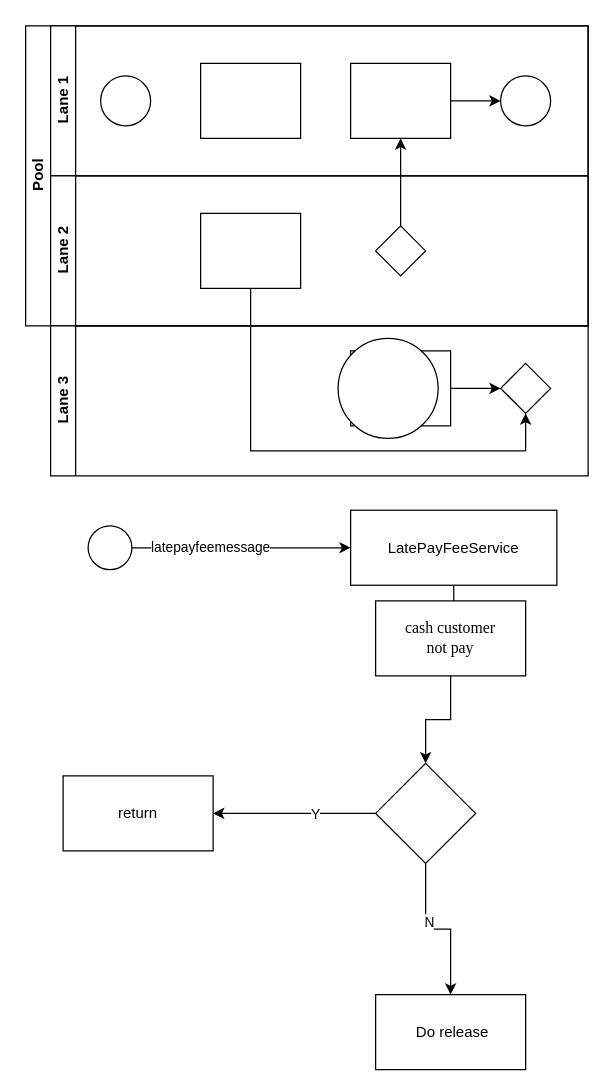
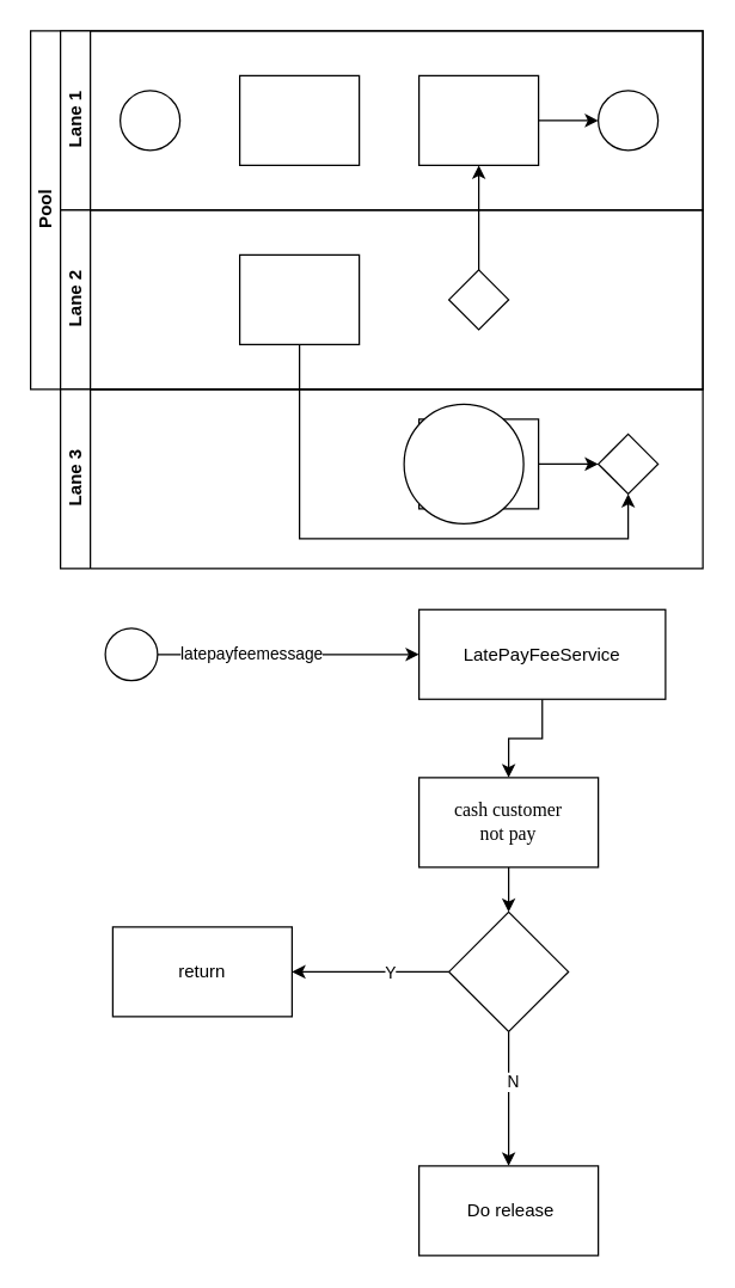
  <mxCell id="0" />
  <mxCell id="1" parent="0" />
  <mxCell id="2" value="Pool" style="swimlane;html=1;childLayout=stackLayout;resizeParent=1;resizeParentMax=0;horizontal=0;startSize=20;horizontalStack=0;" parent="1" vertex="1"><mxGeometry x="20" y="20" width="450" height="240" as="geometry" /></mxCell>
  <mxCell id="3" value="" style="edgeStyle=orthogonalEdgeStyle;rounded=0;orthogonalLoop=1;jettySize=auto;html=1;dashed=1;endArrow=none;endFill=0;" parent="2" edge="1"><mxGeometry relative="1" as="geometry"><mxPoint x="180" y="90" as="sourcePoint" /></mxGeometry></mxCell>
  <mxCell id="4" style="edgeStyle=orthogonalEdgeStyle;rounded=0;orthogonalLoop=1;jettySize=auto;html=1;endArrow=classic;endFill=1;" parent="2" edge="1"><mxGeometry relative="1" as="geometry"><mxPoint x="300" y="200" as="sourcePoint" /></mxGeometry></mxCell>
  <mxCell id="5" value="Lane 1" style="swimlane;html=1;startSize=20;horizontal=0;" parent="2" vertex="1"><mxGeometry x="20" width="430" height="120" as="geometry" /></mxCell>
  <mxCell id="6" value="" style="edgeStyle=orthogonalEdgeStyle;rounded=0;orthogonalLoop=1;jettySize=auto;html=1;" parent="5" edge="1"><mxGeometry relative="1" as="geometry"><mxPoint x="80" y="60" as="sourcePoint" /></mxGeometry></mxCell>
  <mxCell id="7" value="Lane 2" style="swimlane;html=1;startSize=20;horizontal=0;" parent="2" vertex="1"><mxGeometry x="20" y="120" width="430" height="120" as="geometry" /></mxCell>
  <mxCell id="8" value="" style="edgeStyle=orthogonalEdgeStyle;rounded=0;orthogonalLoop=1;jettySize=auto;html=1;endArrow=classic;endFill=1;" parent="7" edge="1"><mxGeometry relative="1" as="geometry"><mxPoint x="200" y="60" as="sourcePoint" /></mxGeometry></mxCell>
  <mxCell id="9" style="edgeStyle=orthogonalEdgeStyle;rounded=0;orthogonalLoop=1;jettySize=auto;html=1;endArrow=classic;endFill=1;" edge="1" parent="1" source="17" target="14"><mxGeometry relative="1" as="geometry" /></mxCell>
  <mxCell id="10" style="edgeStyle=orthogonalEdgeStyle;rounded=0;orthogonalLoop=1;jettySize=auto;html=1;endArrow=classic;endFill=1;" edge="1" parent="1" source="16" target="21"><mxGeometry relative="1" as="geometry"><Array as="points"><mxPoint x="200" y="360" /><mxPoint x="420" y="360" /></Array></mxGeometry></mxCell>
  <mxCell id="11" value="" style="ellipse;whiteSpace=wrap;html=1;" vertex="1" parent="1"><mxGeometry x="80" y="60" width="40" height="40" as="geometry" /></mxCell>
  <mxCell id="12" value="" style="rounded=0;whiteSpace=wrap;html=1;fontFamily=Helvetica;fontSize=12;fontColor=#000000;align=center;" vertex="1" parent="1"><mxGeometry x="160" y="50" width="80" height="60" as="geometry" /></mxCell>
  <mxCell id="13" value="" style="edgeStyle=orthogonalEdgeStyle;rounded=0;orthogonalLoop=1;jettySize=auto;html=1;endArrow=classic;endFill=1;" edge="1" parent="1" source="14" target="15"><mxGeometry relative="1" as="geometry" /></mxCell>
  <mxCell id="14" value="" style="rounded=0;whiteSpace=wrap;html=1;fontFamily=Helvetica;fontSize=12;fontColor=#000000;align=center;" vertex="1" parent="1"><mxGeometry x="280" y="50" width="80" height="60" as="geometry" /></mxCell>
  <mxCell id="15" value="" style="ellipse;whiteSpace=wrap;html=1;" vertex="1" parent="1"><mxGeometry x="400" y="60" width="40" height="40" as="geometry" /></mxCell>
  <mxCell id="16" value="" style="rounded=0;whiteSpace=wrap;html=1;fontFamily=Helvetica;fontSize=12;fontColor=#000000;align=center;" vertex="1" parent="1"><mxGeometry x="160" y="170" width="80" height="60" as="geometry" /></mxCell>
  <mxCell id="17" value="" style="rhombus;whiteSpace=wrap;html=1;fontFamily=Helvetica;fontSize=12;fontColor=#000000;align=center;" vertex="1" parent="1"><mxGeometry x="300" y="180" width="40" height="40" as="geometry" /></mxCell>
  <mxCell id="18" value="Lane 3" style="swimlane;html=1;startSize=20;horizontal=0;" vertex="1" parent="1"><mxGeometry x="40" y="260" width="430" height="120" as="geometry" /></mxCell>
  <mxCell id="19" value="" style="edgeStyle=orthogonalEdgeStyle;rounded=0;orthogonalLoop=1;jettySize=auto;html=1;endArrow=classic;endFill=1;" edge="1" parent="18" source="20" target="21"><mxGeometry relative="1" as="geometry" /></mxCell>
  <mxCell id="20" value="" style="rounded=0;whiteSpace=wrap;html=1;fontFamily=Helvetica;fontSize=12;fontColor=#000000;align=center;" vertex="1" parent="18"><mxGeometry x="240" y="20" width="80" height="60" as="geometry" /></mxCell>
  <mxCell id="21" value="" style="rhombus;whiteSpace=wrap;html=1;fontFamily=Helvetica;fontSize=12;fontColor=#000000;align=center;" vertex="1" parent="18"><mxGeometry x="360" y="30" width="40" height="40" as="geometry" /></mxCell>
  <mxCell id="22" value="" style="ellipse;whiteSpace=wrap;html=1;aspect=fixed;" vertex="1" parent="1"><mxGeometry x="270" y="270" width="80" height="80" as="geometry" /></mxCell>
  <mxCell id="23" value="" style="edgeStyle=orthogonalEdgeStyle;rounded=0;orthogonalLoop=1;jettySize=auto;html=1;" edge="1" parent="1" source="25" target="27"><mxGeometry relative="1" as="geometry" /></mxCell>
  <mxCell id="24" value="latepayfeemessage" style="edgeLabel;html=1;align=center;verticalAlign=middle;resizable=0;points=[];" vertex="1" connectable="0" parent="23"><mxGeometry x="-0.289" y="2" relative="1" as="geometry"><mxPoint y="1" as="offset" /></mxGeometry></mxCell>
  <mxCell id="25" value="" style="ellipse;whiteSpace=wrap;html=1;aspect=fixed;" vertex="1" parent="1"><mxGeometry x="70" y="420" width="35" height="35" as="geometry" /></mxCell>
  <mxCell id="26" value="" style="edgeStyle=orthogonalEdgeStyle;rounded=0;orthogonalLoop=1;jettySize=auto;html=1;" edge="1" parent="1" source="27" target="29"><mxGeometry relative="1" as="geometry" /></mxCell>
  <mxCell id="27" value="LatePayFeeService" style="whiteSpace=wrap;html=1;" vertex="1" parent="1"><mxGeometry x="280" y="407.5" width="165" height="60" as="geometry" /></mxCell>
  <mxCell id="28" value="" style="edgeStyle=orthogonalEdgeStyle;rounded=0;orthogonalLoop=1;jettySize=auto;html=1;" edge="1" parent="1" source="29" target="34"><mxGeometry relative="1" as="geometry" /></mxCell>
- <mxCell id="29" value="&lt;span style=&quot;font-size: 9.5pt; font-family: DengXian;&quot;&gt;cash customer &lt;br&gt;not pay&lt;/span&gt;" style="whiteSpace=wrap;html=1;" vertex="1" parent="1"><mxGeometry x="300" y="480" width="120" height="60" as="geometry" /></mxCell>
+ <mxCell id="29" value="&lt;span style=&quot;font-size: 9.5pt; font-family: DengXian;&quot;&gt;cash customer &lt;br&gt;not pay&lt;/span&gt;" style="whiteSpace=wrap;html=1;" vertex="1" parent="1"><mxGeometry x="280" y="520" width="120" height="60" as="geometry" /></mxCell>
  <mxCell id="30" value="" style="edgeStyle=orthogonalEdgeStyle;rounded=0;orthogonalLoop=1;jettySize=auto;html=1;" edge="1" parent="1" source="34" target="35"><mxGeometry relative="1" as="geometry" /></mxCell>
  <mxCell id="31" value="Y" style="edgeLabel;html=1;align=center;verticalAlign=middle;resizable=0;points=[];" vertex="1" connectable="0" parent="30"><mxGeometry x="-0.246" relative="1" as="geometry"><mxPoint as="offset" /></mxGeometry></mxCell>
  <mxCell id="32" value="" style="edgeStyle=orthogonalEdgeStyle;rounded=0;orthogonalLoop=1;jettySize=auto;html=1;" edge="1" parent="1" source="34" target="36"><mxGeometry relative="1" as="geometry" /></mxCell>
  <mxCell id="33" value="N" style="edgeLabel;html=1;align=center;verticalAlign=middle;resizable=0;points=[];" vertex="1" connectable="0" parent="32"><mxGeometry x="-0.267" y="2" relative="1" as="geometry"><mxPoint as="offset" /></mxGeometry></mxCell>
  <mxCell id="34" value="" style="rhombus;whiteSpace=wrap;html=1;" vertex="1" parent="1"><mxGeometry x="300" y="610" width="80" height="80" as="geometry" /></mxCell>
- <mxCell id="35" value="return" style="whiteSpace=wrap;html=1;" vertex="1" parent="1"><mxGeometry x="50" y="620" width="120" height="60" as="geometry" /></mxCell>
- <mxCell id="36" value="&amp;nbsp;Do release" style="whiteSpace=wrap;html=1;" vertex="1" parent="1"><mxGeometry x="300" y="795" width="120" height="60" as="geometry" /></mxCell>
+ <mxCell id="35" value="return" style="whiteSpace=wrap;html=1;" vertex="1" parent="1"><mxGeometry x="75" y="620" width="120" height="60" as="geometry" /></mxCell>
+ <mxCell id="36" value="&amp;nbsp;Do release" style="whiteSpace=wrap;html=1;" vertex="1" parent="1"><mxGeometry x="280" y="780" width="120" height="60" as="geometry" /></mxCell>
